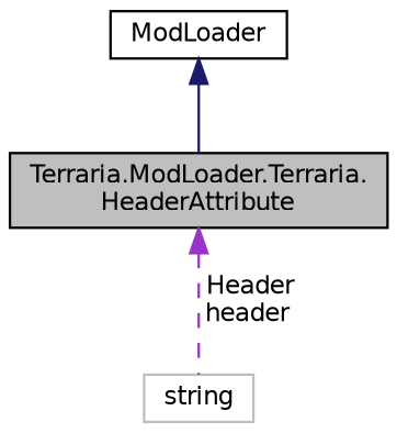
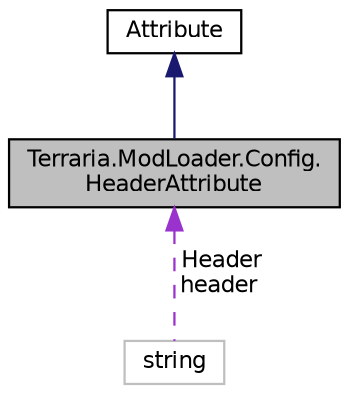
  digraph {
    node [color=black fillcolor=white fontname=Helvetica fontsize=10 shape=record style=filled]
    edge [dir=back fontname=Helvetica fontsize=10 labelfontname=Helvetica labelfontsize=10]
-   n1 [fillcolor=grey75 fontcolor=black height=0.2 label="Terraria.ModLoader.Terraria.\lHeaderAttribute" width=0.4]
+   n1 [fillcolor=grey75 fontcolor=black height=0.2 label="Terraria.ModLoader.Config.\lHeaderAttribute" width=0.4]
    n2 [color=grey75 height=0.2 label=string width=0.4]
-   n3 [height=0.2 label=ModLoader width=0.4]
+   n3 [height=0.2 label=Attribute width=0.4]
    n1 -> n2 [color=darkorchid3 label=" Header\nheader" style=dashed]
    n3 -> n1 [color=midnightblue style=solid]
  }
